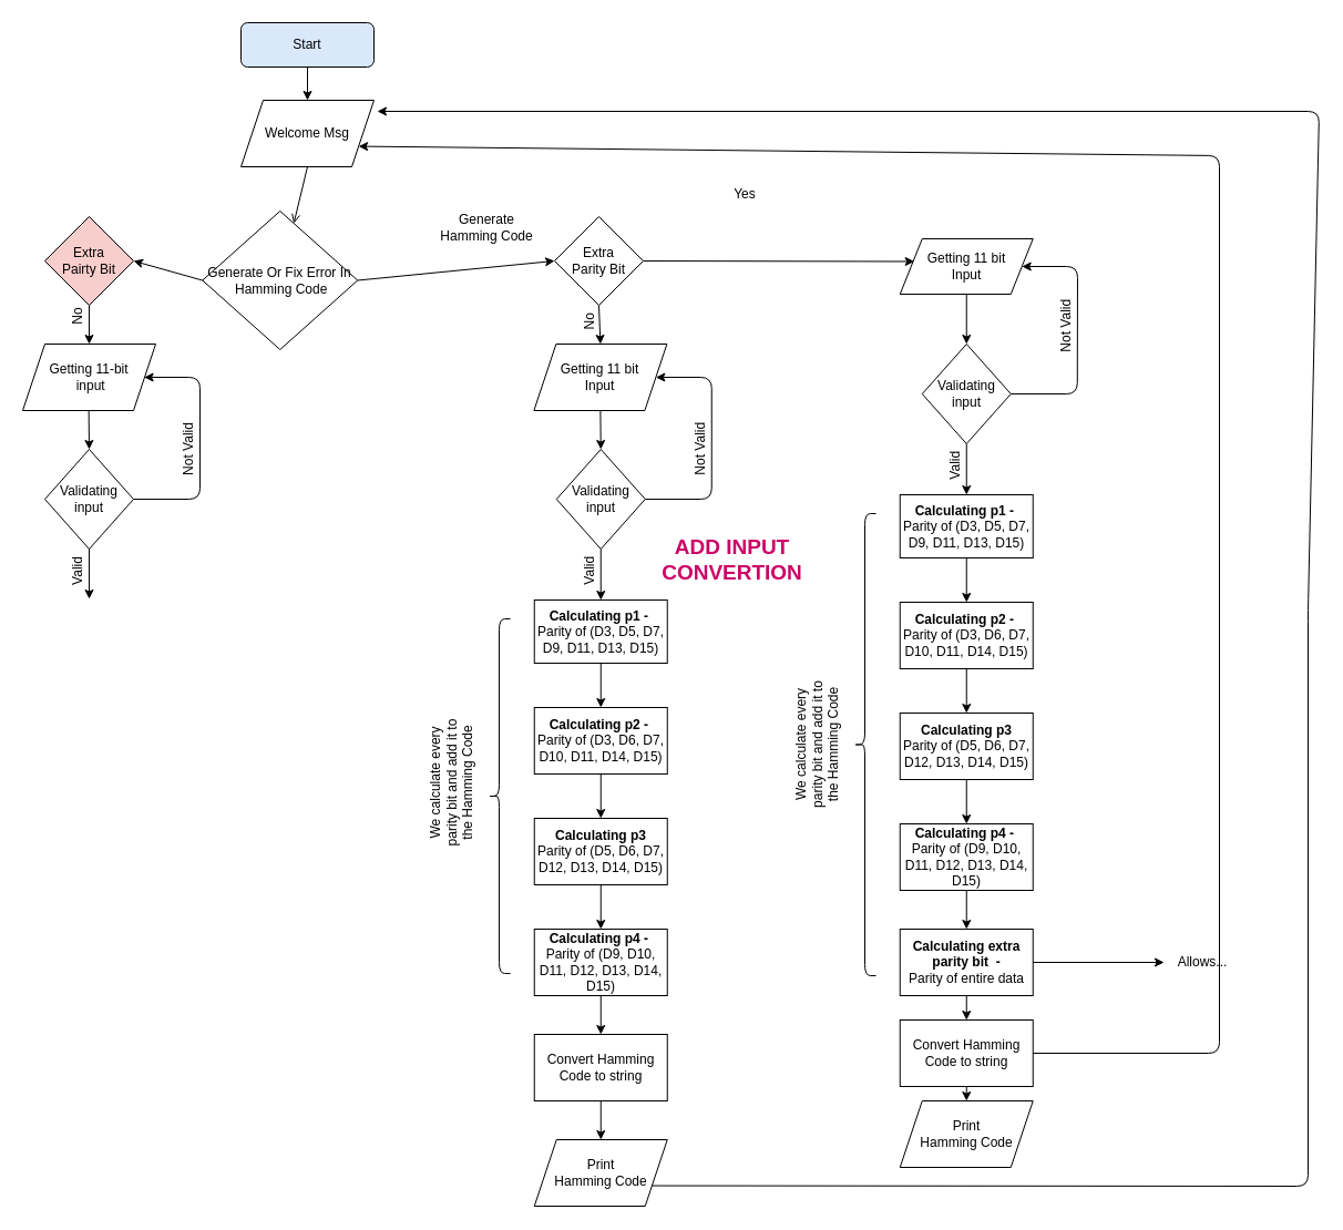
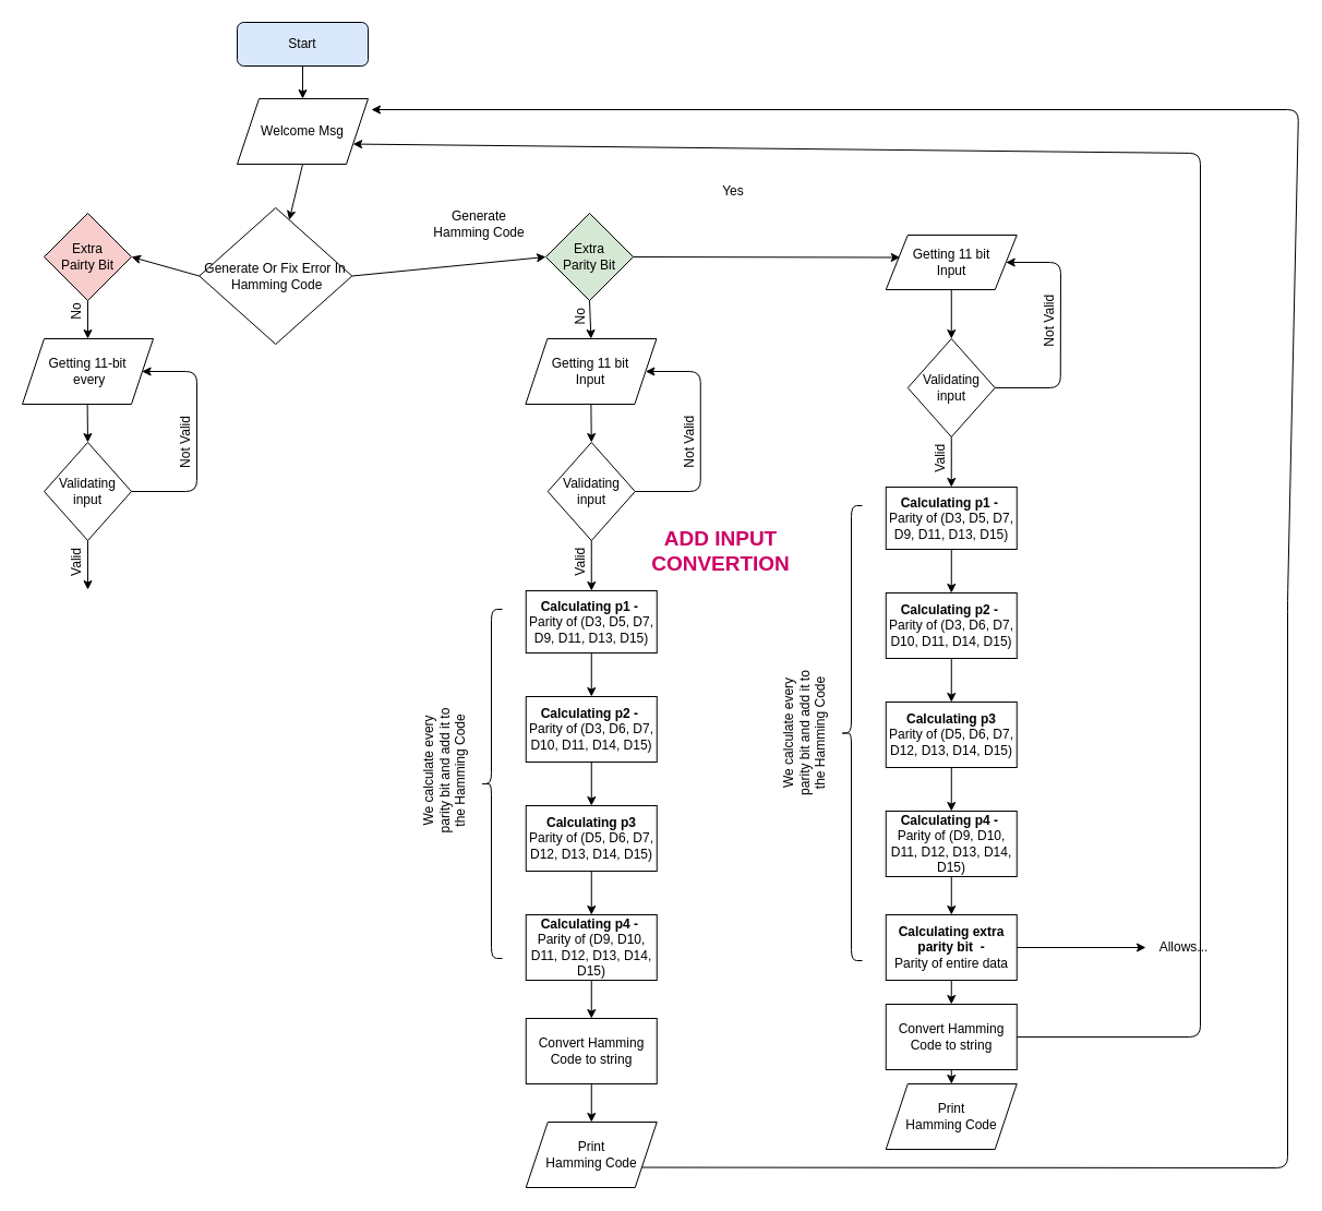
  <mxCell id="0" />
  <mxCell id="1" parent="0" />
  <mxCell id="2" value="Welcome Msg" style="shape=parallelogram;perimeter=parallelogramPerimeter;whiteSpace=wrap;html=1;fixedSize=1;" vertex="1" parent="1"><mxGeometry x="217" y="90" width="120" height="60" as="geometry" /></mxCell>
  <mxCell id="3" value="" style="endArrow=classic;html=1;exitX=0.5;exitY=1;exitDx=0;exitDy=0;" edge="1" parent="1" target="2"><mxGeometry width="50" height="50" relative="1" as="geometry"><mxPoint x="277" y="60" as="sourcePoint" /><mxPoint x="280" y="130" as="targetPoint" /></mxGeometry></mxCell>
  <mxCell id="4" value="Generate Or Fix Error In&lt;br&gt;&amp;nbsp;Hamming Code" style="rhombus;whiteSpace=wrap;html=1;" vertex="1" parent="1"><mxGeometry x="182.25" y="190" width="140" height="125" as="geometry" /></mxCell>
- <mxCell id="5" value="" style="endArrow=open;html=1;exitX=0.5;exitY=1;exitDx=0;exitDy=0;" edge="1" parent="1" source="2" target="4"><mxGeometry width="50" height="50" relative="1" as="geometry"><mxPoint x="10" y="290" as="sourcePoint" /><mxPoint x="60" y="240" as="targetPoint" /></mxGeometry></mxCell>
+ <mxCell id="5" value="" style="endArrow=classic;html=1;exitX=0.5;exitY=1;exitDx=0;exitDy=0;" edge="1" parent="1" source="2" target="4"><mxGeometry width="50" height="50" relative="1" as="geometry"><mxPoint x="10" y="290" as="sourcePoint" /><mxPoint x="60" y="240" as="targetPoint" /></mxGeometry></mxCell>
  <mxCell id="6" value="Start" style="rounded=1;whiteSpace=wrap;html=1;fillColor=#dae8fc;" vertex="1" parent="1"><mxGeometry x="217" y="20" width="120" height="40" as="geometry" /></mxCell>
  <mxCell id="7" value="" style="endArrow=classic;html=1;exitX=0;exitY=0.5;exitDx=0;exitDy=0;" edge="1" parent="1" source="4"><mxGeometry width="50" height="50" relative="1" as="geometry"><mxPoint x="100" y="420" as="sourcePoint" /><mxPoint x="120" y="235" as="targetPoint" /></mxGeometry></mxCell>
  <mxCell id="8" value="" style="endArrow=classic;html=1;exitX=1;exitY=0.5;exitDx=0;exitDy=0;" edge="1" parent="1" source="4"><mxGeometry width="50" height="50" relative="1" as="geometry"><mxPoint x="60" y="460" as="sourcePoint" /><mxPoint x="500" y="235" as="targetPoint" /></mxGeometry></mxCell>
  <mxCell id="9" value="Generate Hamming Code" style="text;html=1;strokeColor=none;fillColor=none;align=center;verticalAlign=middle;whiteSpace=wrap;rounded=0;" vertex="1" parent="1"><mxGeometry x="390" y="195" width="98.25" height="20" as="geometry" /></mxCell>
  <mxCell id="10" value="Getting 11 bit&lt;br&gt;Input" style="shape=parallelogram;perimeter=parallelogramPerimeter;whiteSpace=wrap;html=1;fixedSize=1;" vertex="1" parent="1"><mxGeometry x="481.38" y="310" width="120" height="60" as="geometry" /></mxCell>
  <mxCell id="11" value="" style="endArrow=classic;html=1;exitX=0.5;exitY=1;exitDx=0;exitDy=0;entryX=0.5;entryY=0;entryDx=0;entryDy=0;" edge="1" parent="1" source="10"><mxGeometry width="50" height="50" relative="1" as="geometry"><mxPoint x="201.75" y="525" as="sourcePoint" /><mxPoint x="541.75" y="405" as="targetPoint" /></mxGeometry></mxCell>
  <mxCell id="12" value="" style="endArrow=classic;html=1;exitX=0.5;exitY=1;exitDx=0;exitDy=0;entryX=0.5;entryY=0;entryDx=0;entryDy=0;" edge="1" parent="1" source="24" target="13"><mxGeometry width="50" height="50" relative="1" as="geometry"><mxPoint x="541.75" y="501" as="sourcePoint" /><mxPoint x="541.25" y="536" as="targetPoint" /></mxGeometry></mxCell>
  <mxCell id="13" value="&lt;b&gt;Calculating p1 -&amp;nbsp;&lt;br&gt;&lt;/b&gt;Parity of (D3, D5, D7, D9, D11, D13, D15)" style="rounded=0;whiteSpace=wrap;html=1;" vertex="1" parent="1"><mxGeometry x="481.75" y="541" width="120" height="57" as="geometry" /></mxCell>
  <mxCell id="14" value="" style="endArrow=classic;html=1;exitX=0.5;exitY=1;exitDx=0;exitDy=0;" edge="1" parent="1"><mxGeometry width="50" height="50" relative="1" as="geometry"><mxPoint x="541.75" y="598" as="sourcePoint" /><mxPoint x="541.75" y="638" as="targetPoint" /></mxGeometry></mxCell>
  <mxCell id="15" value="&lt;b&gt;Calculating p2 -&amp;nbsp;&lt;/b&gt;&lt;br&gt;Parity of (D3, D6, D7, D10, D11, D14, D15)" style="rounded=0;whiteSpace=wrap;html=1;" vertex="1" parent="1"><mxGeometry x="481.75" y="638" width="120" height="60" as="geometry" /></mxCell>
  <mxCell id="16" value="" style="endArrow=classic;html=1;exitX=0.5;exitY=1;exitDx=0;exitDy=0;" edge="1" parent="1"><mxGeometry width="50" height="50" relative="1" as="geometry"><mxPoint x="541.75" y="698" as="sourcePoint" /><mxPoint x="541.75" y="738" as="targetPoint" /></mxGeometry></mxCell>
  <mxCell id="17" value="&lt;b&gt;Calculating p3&lt;/b&gt;&lt;br&gt;Parity of (D5, D6, D7, D12, D13, D14, D15)" style="rounded=0;whiteSpace=wrap;html=1;" vertex="1" parent="1"><mxGeometry x="481.75" y="738" width="120" height="60" as="geometry" /></mxCell>
  <mxCell id="18" value="" style="endArrow=classic;html=1;exitX=0.5;exitY=1;exitDx=0;exitDy=0;" edge="1" parent="1"><mxGeometry width="50" height="50" relative="1" as="geometry"><mxPoint x="541.75" y="798" as="sourcePoint" /><mxPoint x="541.75" y="838" as="targetPoint" /></mxGeometry></mxCell>
  <mxCell id="19" value="&lt;b&gt;Calculating p4 -&amp;nbsp;&lt;/b&gt;&lt;br&gt;Parity of (D9, D10, D11, D12, D13, D14, D15)" style="rounded=0;whiteSpace=wrap;html=1;" vertex="1" parent="1"><mxGeometry x="481.75" y="838" width="120" height="60" as="geometry" /></mxCell>
  <mxCell id="20" value="Convert Hamming Code to string" style="rounded=0;whiteSpace=wrap;html=1;" vertex="1" parent="1"><mxGeometry x="481.75" y="933" width="120" height="60" as="geometry" /></mxCell>
  <mxCell id="21" value="" style="endArrow=classic;html=1;exitX=0.5;exitY=1;exitDx=0;exitDy=0;entryX=0.5;entryY=0;entryDx=0;entryDy=0;" edge="1" parent="1" target="20"><mxGeometry width="50" height="50" relative="1" as="geometry"><mxPoint x="541.75" y="898" as="sourcePoint" /><mxPoint x="251.75" y="1003" as="targetPoint" /></mxGeometry></mxCell>
  <mxCell id="22" value="Print &lt;br&gt;Hamming Code" style="shape=parallelogram;perimeter=parallelogramPerimeter;whiteSpace=wrap;html=1;fixedSize=1;" vertex="1" parent="1"><mxGeometry x="481.75" y="1028" width="120" height="60" as="geometry" /></mxCell>
  <mxCell id="23" value="" style="endArrow=classic;html=1;exitX=0.5;exitY=1;exitDx=0;exitDy=0;entryX=0.5;entryY=0;entryDx=0;entryDy=0;" edge="1" parent="1" source="20" target="22"><mxGeometry width="50" height="50" relative="1" as="geometry"><mxPoint x="571.75" y="908" as="sourcePoint" /><mxPoint x="571.75" y="943" as="targetPoint" /></mxGeometry></mxCell>
  <mxCell id="24" value="&amp;nbsp;Validating&amp;nbsp;&lt;br&gt;input" style="rhombus;whiteSpace=wrap;html=1;" vertex="1" parent="1"><mxGeometry x="501.75" y="405" width="80" height="90" as="geometry" /></mxCell>
  <mxCell id="25" value="" style="endArrow=classic;html=1;exitX=1;exitY=0.5;exitDx=0;exitDy=0;entryX=1;entryY=0.5;entryDx=0;entryDy=0;" edge="1" parent="1" source="24" target="10"><mxGeometry width="50" height="50" relative="1" as="geometry"><mxPoint x="311.75" y="505" as="sourcePoint" /><mxPoint x="361.75" y="455" as="targetPoint" /><Array as="points"><mxPoint x="641.75" y="450" /><mxPoint x="641.75" y="340" /></Array></mxGeometry></mxCell>
  <mxCell id="26" value="Not Valid" style="text;html=1;strokeColor=none;fillColor=none;align=center;verticalAlign=middle;whiteSpace=wrap;rounded=0;rotation=-90;" vertex="1" parent="1"><mxGeometry x="601.75" y="395" width="60" height="20" as="geometry" /></mxCell>
  <mxCell id="27" value="Valid" style="text;html=1;strokeColor=none;fillColor=none;align=center;verticalAlign=middle;whiteSpace=wrap;rounded=0;rotation=-90;" vertex="1" parent="1"><mxGeometry x="511.75" y="505" width="40" height="20" as="geometry" /></mxCell>
  <mxCell id="28" value="" style="endArrow=classic;html=1;exitX=1;exitY=0.75;exitDx=0;exitDy=0;" edge="1" parent="1" source="22"><mxGeometry width="50" height="50" relative="1" as="geometry"><mxPoint x="490" y="490" as="sourcePoint" /><mxPoint x="340" y="100" as="targetPoint" /><Array as="points"><mxPoint x="1180" y="1070" /><mxPoint x="1180" y="550" /><mxPoint x="1190" y="100" /></Array></mxGeometry></mxCell>
  <mxCell id="29" value="" style="group" vertex="1" connectable="0" parent="1"><mxGeometry x="385" y="558" width="75" height="320" as="geometry" /></mxCell>
  <mxCell id="30" value="&lt;br&gt;We calculate every parity bit and add it to the Hamming Code" style="text;html=1;strokeColor=none;fillColor=none;align=center;verticalAlign=middle;whiteSpace=wrap;rounded=0;rotation=-90;" vertex="1" parent="29"><mxGeometry x="-45" y="133" width="120" height="30" as="geometry" /></mxCell>
  <mxCell id="31" value="" style="shape=curlyBracket;whiteSpace=wrap;html=1;rounded=1;" vertex="1" parent="29"><mxGeometry x="55" width="20" height="320" as="geometry" /></mxCell>
- <mxCell id="32" value="Extra &lt;br&gt;Parity Bit" style="rhombus;whiteSpace=wrap;html=1;" vertex="1" parent="1"><mxGeometry x="500" y="195" width="80" height="80" as="geometry" /></mxCell>
+ <mxCell id="32" value="Extra &lt;br&gt;Parity Bit" style="rhombus;whiteSpace=wrap;html=1;fillColor=#d5e8d4;" vertex="1" parent="1"><mxGeometry x="500" y="195" width="80" height="80" as="geometry" /></mxCell>
  <mxCell id="33" value="" style="endArrow=classic;html=1;exitX=0.5;exitY=1;exitDx=0;exitDy=0;entryX=0.5;entryY=0;entryDx=0;entryDy=0;" edge="1" parent="1" source="32" target="10"><mxGeometry width="50" height="50" relative="1" as="geometry"><mxPoint x="230" y="210" as="sourcePoint" /><mxPoint x="280" y="160" as="targetPoint" /></mxGeometry></mxCell>
  <mxCell id="34" value="No" style="text;html=1;strokeColor=none;fillColor=none;align=center;verticalAlign=middle;whiteSpace=wrap;rounded=0;rotation=-90;" vertex="1" parent="1"><mxGeometry x="511.75" y="280" width="40" height="20" as="geometry" /></mxCell>
  <mxCell id="35" value="" style="endArrow=classic;html=1;exitX=1;exitY=0.5;exitDx=0;exitDy=0;entryX=0.108;entryY=0.41;entryDx=0;entryDy=0;entryPerimeter=0;" edge="1" parent="1" source="32" target="37"><mxGeometry width="50" height="50" relative="1" as="geometry"><mxPoint x="840" y="290" as="sourcePoint" /><mxPoint x="820" y="235" as="targetPoint" /></mxGeometry></mxCell>
  <mxCell id="36" value="Yes" style="text;html=1;strokeColor=none;fillColor=none;align=center;verticalAlign=middle;whiteSpace=wrap;rounded=0;" vertex="1" parent="1"><mxGeometry x="651.75" y="165" width="40" height="20" as="geometry" /></mxCell>
  <mxCell id="37" value="Getting 11 bit&lt;br&gt;Input" style="shape=parallelogram;perimeter=parallelogramPerimeter;whiteSpace=wrap;html=1;fixedSize=1;" vertex="1" parent="1"><mxGeometry x="811.75" y="215" width="120" height="50" as="geometry" /></mxCell>
  <mxCell id="38" value="" style="endArrow=classic;html=1;entryX=0.5;entryY=0;entryDx=0;entryDy=0;" edge="1" parent="1" source="37"><mxGeometry width="50" height="50" relative="1" as="geometry"><mxPoint x="531.75" y="430" as="sourcePoint" /><mxPoint x="871.75" y="310" as="targetPoint" /></mxGeometry></mxCell>
  <mxCell id="39" value="" style="endArrow=classic;html=1;exitX=0.5;exitY=1;exitDx=0;exitDy=0;entryX=0.5;entryY=0;entryDx=0;entryDy=0;" edge="1" parent="1" source="49" target="40"><mxGeometry width="50" height="50" relative="1" as="geometry"><mxPoint x="871.75" y="406" as="sourcePoint" /><mxPoint x="871.25" y="441" as="targetPoint" /></mxGeometry></mxCell>
  <mxCell id="40" value="&lt;b&gt;Calculating p1 -&amp;nbsp;&lt;br&gt;&lt;/b&gt;Parity of (D3, D5, D7, D9, D11, D13, D15)" style="rounded=0;whiteSpace=wrap;html=1;" vertex="1" parent="1"><mxGeometry x="811.75" y="446" width="120" height="57" as="geometry" /></mxCell>
  <mxCell id="41" value="" style="endArrow=classic;html=1;exitX=0.5;exitY=1;exitDx=0;exitDy=0;" edge="1" parent="1"><mxGeometry width="50" height="50" relative="1" as="geometry"><mxPoint x="871.75" y="503" as="sourcePoint" /><mxPoint x="871.75" y="543" as="targetPoint" /></mxGeometry></mxCell>
  <mxCell id="42" value="&lt;b&gt;Calculating p2 -&amp;nbsp;&lt;/b&gt;&lt;br&gt;Parity of (D3, D6, D7, D10, D11, D14, D15)" style="rounded=0;whiteSpace=wrap;html=1;" vertex="1" parent="1"><mxGeometry x="811.75" y="543" width="120" height="60" as="geometry" /></mxCell>
  <mxCell id="43" value="" style="endArrow=classic;html=1;exitX=0.5;exitY=1;exitDx=0;exitDy=0;" edge="1" parent="1"><mxGeometry width="50" height="50" relative="1" as="geometry"><mxPoint x="871.75" y="603" as="sourcePoint" /><mxPoint x="871.75" y="643" as="targetPoint" /></mxGeometry></mxCell>
  <mxCell id="44" value="&lt;b&gt;Calculating p3&lt;/b&gt;&lt;br&gt;Parity of (D5, D6, D7, D12, D13, D14, D15)" style="rounded=0;whiteSpace=wrap;html=1;" vertex="1" parent="1"><mxGeometry x="811.75" y="643" width="120" height="60" as="geometry" /></mxCell>
  <mxCell id="45" value="" style="endArrow=classic;html=1;exitX=0.5;exitY=1;exitDx=0;exitDy=0;" edge="1" parent="1"><mxGeometry width="50" height="50" relative="1" as="geometry"><mxPoint x="871.75" y="703" as="sourcePoint" /><mxPoint x="871.75" y="743" as="targetPoint" /></mxGeometry></mxCell>
  <mxCell id="46" value="&lt;b&gt;Calculating p4 -&amp;nbsp;&lt;/b&gt;&lt;br&gt;Parity of (D9, D10, D11, D12, D13, D14, D15)" style="rounded=0;whiteSpace=wrap;html=1;" vertex="1" parent="1"><mxGeometry x="811.75" y="743" width="120" height="60" as="geometry" /></mxCell>
  <mxCell id="47" value="&lt;b&gt;Calculating extra parity bit&amp;nbsp; - &lt;/b&gt;&lt;br&gt;Parity of entire data" style="rounded=0;whiteSpace=wrap;html=1;" vertex="1" parent="1"><mxGeometry x="811.75" y="838" width="120" height="60" as="geometry" /></mxCell>
  <mxCell id="48" value="" style="endArrow=classic;html=1;exitX=0.5;exitY=1;exitDx=0;exitDy=0;entryX=0.5;entryY=0;entryDx=0;entryDy=0;" edge="1" parent="1" target="47"><mxGeometry width="50" height="50" relative="1" as="geometry"><mxPoint x="871.75" y="803" as="sourcePoint" /><mxPoint x="581.75" y="908" as="targetPoint" /></mxGeometry></mxCell>
  <mxCell id="49" value="&amp;nbsp;Validating&amp;nbsp;&lt;br&gt;input" style="rhombus;whiteSpace=wrap;html=1;" vertex="1" parent="1"><mxGeometry x="831.75" y="310" width="80" height="90" as="geometry" /></mxCell>
  <mxCell id="50" value="" style="endArrow=classic;html=1;exitX=1;exitY=0.5;exitDx=0;exitDy=0;entryX=1;entryY=0.5;entryDx=0;entryDy=0;" edge="1" parent="1" source="49" target="37"><mxGeometry width="50" height="50" relative="1" as="geometry"><mxPoint x="641.75" y="410" as="sourcePoint" /><mxPoint x="691.75" y="360" as="targetPoint" /><Array as="points"><mxPoint x="971.75" y="355" /><mxPoint x="972" y="240" /></Array></mxGeometry></mxCell>
  <mxCell id="51" value="Not Valid" style="text;html=1;strokeColor=none;fillColor=none;align=center;verticalAlign=middle;whiteSpace=wrap;rounded=0;rotation=-90;" vertex="1" parent="1"><mxGeometry x="931.75" y="284" width="60" height="20" as="geometry" /></mxCell>
  <mxCell id="52" value="Valid" style="text;html=1;strokeColor=none;fillColor=none;align=center;verticalAlign=middle;whiteSpace=wrap;rounded=0;rotation=-90;" vertex="1" parent="1"><mxGeometry x="841.75" y="410" width="40" height="20" as="geometry" /></mxCell>
  <mxCell id="53" value="" style="group" vertex="1" connectable="0" parent="1"><mxGeometry x="715" y="463" width="75" height="417" as="geometry" /></mxCell>
  <mxCell id="54" value="&lt;br&gt;We calculate every parity bit and add it to the Hamming Code" style="text;html=1;strokeColor=none;fillColor=none;align=center;verticalAlign=middle;whiteSpace=wrap;rounded=0;rotation=-90;" vertex="1" parent="53"><mxGeometry x="-45" y="188.956" width="120" height="39.094" as="geometry" /></mxCell>
  <mxCell id="55" value="" style="shape=curlyBracket;whiteSpace=wrap;html=1;rounded=1;" vertex="1" parent="53"><mxGeometry x="55" width="20" height="417" as="geometry" /></mxCell>
  <mxCell id="56" value="Allows..." style="text;html=1;strokeColor=none;fillColor=none;align=center;verticalAlign=middle;whiteSpace=wrap;rounded=0;" vertex="1" parent="1"><mxGeometry x="1050" y="828" width="70" height="80" as="geometry" /></mxCell>
  <mxCell id="57" value="" style="endArrow=classic;html=1;exitX=1;exitY=0.5;exitDx=0;exitDy=0;entryX=0;entryY=0.5;entryDx=0;entryDy=0;" edge="1" parent="1" source="47" target="56"><mxGeometry width="50" height="50" relative="1" as="geometry"><mxPoint x="1000" y="860" as="sourcePoint" /><mxPoint x="1050" y="810" as="targetPoint" /></mxGeometry></mxCell>
  <mxCell id="58" value="Convert Hamming Code to string" style="rounded=0;whiteSpace=wrap;html=1;" vertex="1" parent="1"><mxGeometry x="811.75" y="920" width="120" height="60" as="geometry" /></mxCell>
  <mxCell id="59" value="Print &lt;br&gt;Hamming Code" style="shape=parallelogram;perimeter=parallelogramPerimeter;whiteSpace=wrap;html=1;fixedSize=1;" vertex="1" parent="1"><mxGeometry x="811.75" y="993" width="120" height="60" as="geometry" /></mxCell>
  <mxCell id="60" value="" style="endArrow=classic;html=1;exitX=0.5;exitY=1;exitDx=0;exitDy=0;entryX=0.5;entryY=0;entryDx=0;entryDy=0;" edge="1" parent="1" source="58" target="59"><mxGeometry width="50" height="50" relative="1" as="geometry"><mxPoint x="901.75" y="895" as="sourcePoint" /><mxPoint x="901.75" y="930" as="targetPoint" /></mxGeometry></mxCell>
  <mxCell id="61" value="" style="endArrow=classic;html=1;exitX=0.5;exitY=1;exitDx=0;exitDy=0;entryX=0.5;entryY=0;entryDx=0;entryDy=0;" edge="1" parent="1" source="47" target="58"><mxGeometry width="50" height="50" relative="1" as="geometry"><mxPoint x="557.75" y="908" as="sourcePoint" /><mxPoint x="557.75" y="943" as="targetPoint" /></mxGeometry></mxCell>
  <mxCell id="62" value="" style="endArrow=classic;html=1;exitX=1;exitY=0.5;exitDx=0;exitDy=0;entryX=1;entryY=0.75;entryDx=0;entryDy=0;" edge="1" parent="1" source="58" target="2"><mxGeometry width="50" height="50" relative="1" as="geometry"><mxPoint x="610" y="770" as="sourcePoint" /><mxPoint x="330" y="150" as="targetPoint" /><Array as="points"><mxPoint x="1100" y="950" /><mxPoint x="1100" y="140" /></Array></mxGeometry></mxCell>
  <mxCell id="63" value="Extra &lt;br&gt;Pairty Bit" style="rhombus;whiteSpace=wrap;html=1;fillColor=#f8cecc;" vertex="1" parent="1"><mxGeometry x="40" y="195" width="80" height="80" as="geometry" /></mxCell>
  <mxCell id="64" value="" style="endArrow=classic;html=1;exitX=0.5;exitY=1;exitDx=0;exitDy=0;" edge="1" parent="1" source="63"><mxGeometry width="50" height="50" relative="1" as="geometry"><mxPoint x="90" y="490" as="sourcePoint" /><mxPoint x="80" y="310" as="targetPoint" /></mxGeometry></mxCell>
  <mxCell id="65" value="No" style="text;html=1;strokeColor=none;fillColor=none;align=center;verticalAlign=middle;whiteSpace=wrap;rounded=0;rotation=-90;" vertex="1" parent="1"><mxGeometry x="50" y="275" width="40" height="20" as="geometry" /></mxCell>
- <mxCell id="66" value="Getting 11-bit&lt;br&gt;&amp;nbsp;input" style="shape=parallelogram;perimeter=parallelogramPerimeter;whiteSpace=wrap;html=1;fixedSize=1;" vertex="1" parent="1"><mxGeometry x="20" y="310" width="120" height="60" as="geometry" /></mxCell>
+ <mxCell id="66" value="Getting 11-bit&lt;br&gt;&amp;nbsp;every" style="shape=parallelogram;perimeter=parallelogramPerimeter;whiteSpace=wrap;html=1;fixedSize=1;" vertex="1" parent="1"><mxGeometry x="20" y="310" width="120" height="60" as="geometry" /></mxCell>
  <mxCell id="67" value="" style="endArrow=classic;html=1;exitX=0.5;exitY=1;exitDx=0;exitDy=0;entryX=0.5;entryY=0;entryDx=0;entryDy=0;" edge="1" parent="1"><mxGeometry width="50" height="50" relative="1" as="geometry"><mxPoint x="79.63" y="370" as="sourcePoint" /><mxPoint x="80" y="405" as="targetPoint" /></mxGeometry></mxCell>
  <mxCell id="68" value="&amp;nbsp;Validating&amp;nbsp;&lt;br&gt;input" style="rhombus;whiteSpace=wrap;html=1;" vertex="1" parent="1"><mxGeometry x="40" y="405" width="80" height="90" as="geometry" /></mxCell>
  <mxCell id="69" value="" style="endArrow=classic;html=1;exitX=1;exitY=0.5;exitDx=0;exitDy=0;entryX=1;entryY=0.5;entryDx=0;entryDy=0;" edge="1" parent="1" source="68"><mxGeometry width="50" height="50" relative="1" as="geometry"><mxPoint x="-150" y="505" as="sourcePoint" /><mxPoint x="129.63" y="340" as="targetPoint" /><Array as="points"><mxPoint x="180" y="450" /><mxPoint x="180" y="340" /></Array></mxGeometry></mxCell>
  <mxCell id="70" value="Not Valid" style="text;html=1;strokeColor=none;fillColor=none;align=center;verticalAlign=middle;whiteSpace=wrap;rounded=0;rotation=-90;" vertex="1" parent="1"><mxGeometry x="140" y="395" width="60" height="20" as="geometry" /></mxCell>
  <mxCell id="71" value="Valid" style="text;html=1;strokeColor=none;fillColor=none;align=center;verticalAlign=middle;whiteSpace=wrap;rounded=0;rotation=-90;" vertex="1" parent="1"><mxGeometry x="50" y="505" width="40" height="20" as="geometry" /></mxCell>
  <mxCell id="72" value="" style="endArrow=classic;html=1;exitX=0.5;exitY=1;exitDx=0;exitDy=0;" edge="1" parent="1" source="68"><mxGeometry width="50" height="50" relative="1" as="geometry"><mxPoint x="80" y="440" as="sourcePoint" /><mxPoint x="80" y="540" as="targetPoint" /></mxGeometry></mxCell>
  <mxCell id="73" value="&lt;font color=&quot;#cc0066&quot; size=&quot;1&quot;&gt;&lt;b style=&quot;font-size: 19px&quot;&gt;ADD INPUT CONVERTION&lt;/b&gt;&lt;/font&gt;" style="text;html=1;strokeColor=none;fillColor=none;align=center;verticalAlign=middle;whiteSpace=wrap;rounded=0;" vertex="1" parent="1"><mxGeometry x="601.38" y="495" width="118.62" height="20" as="geometry" /></mxCell>
